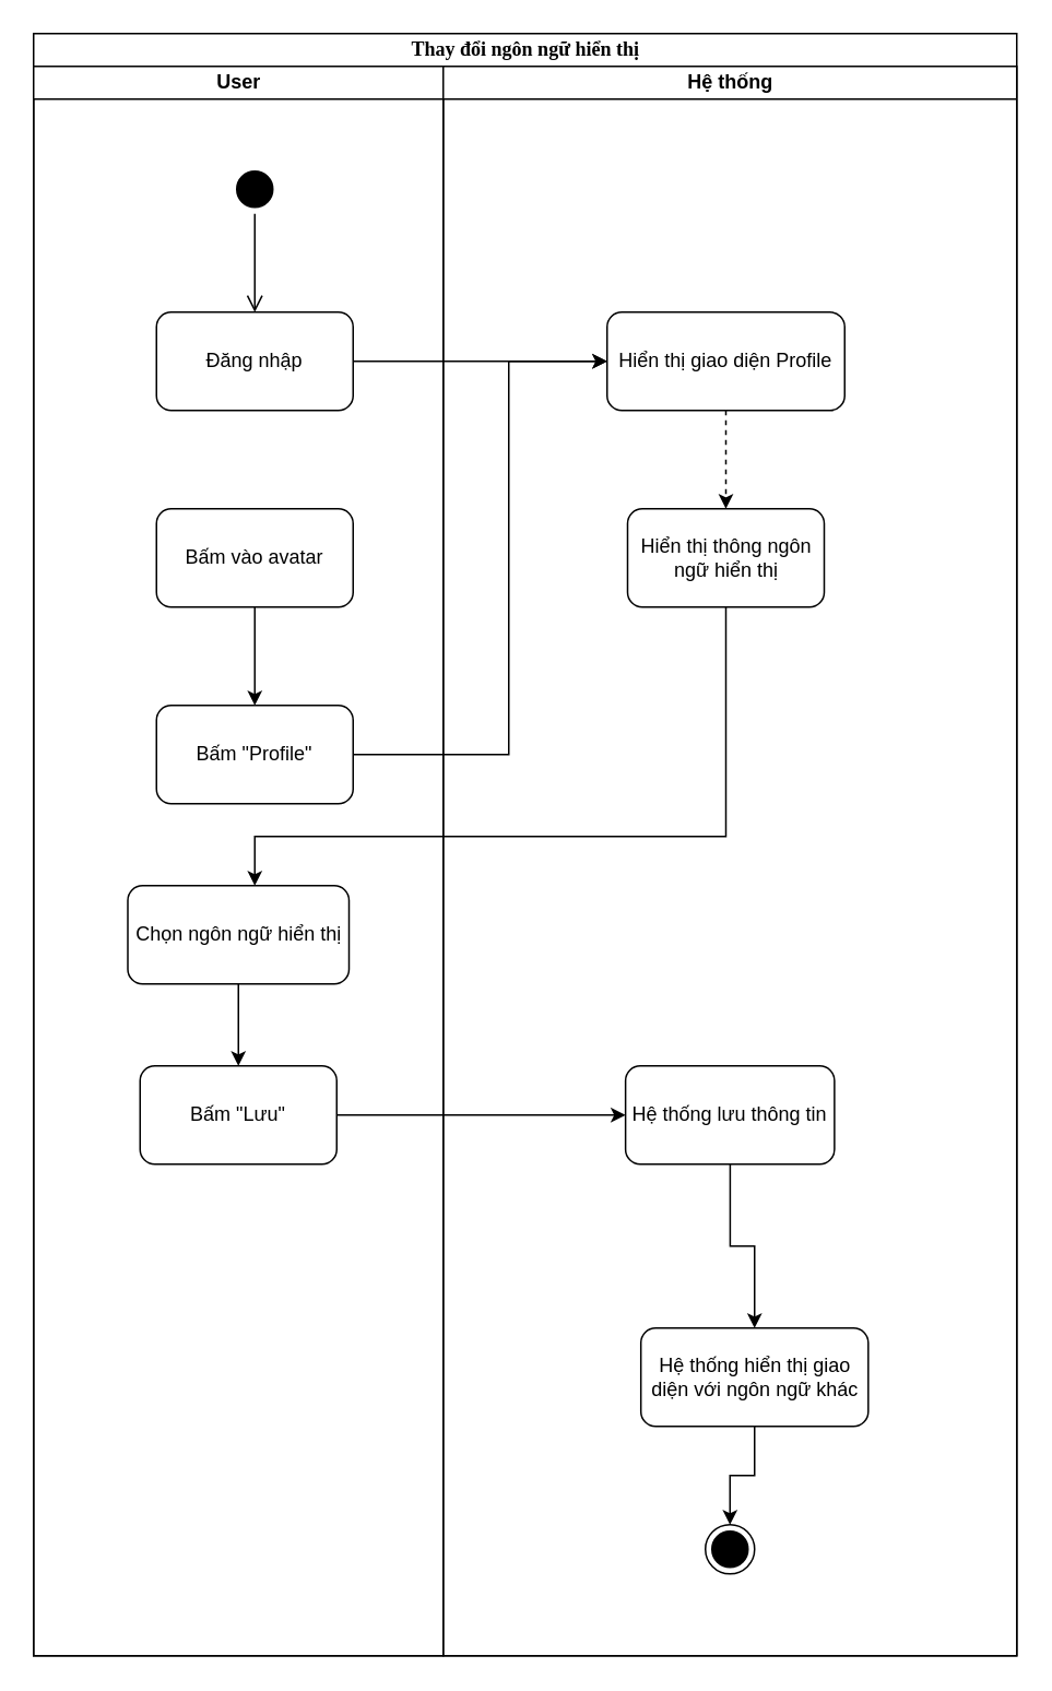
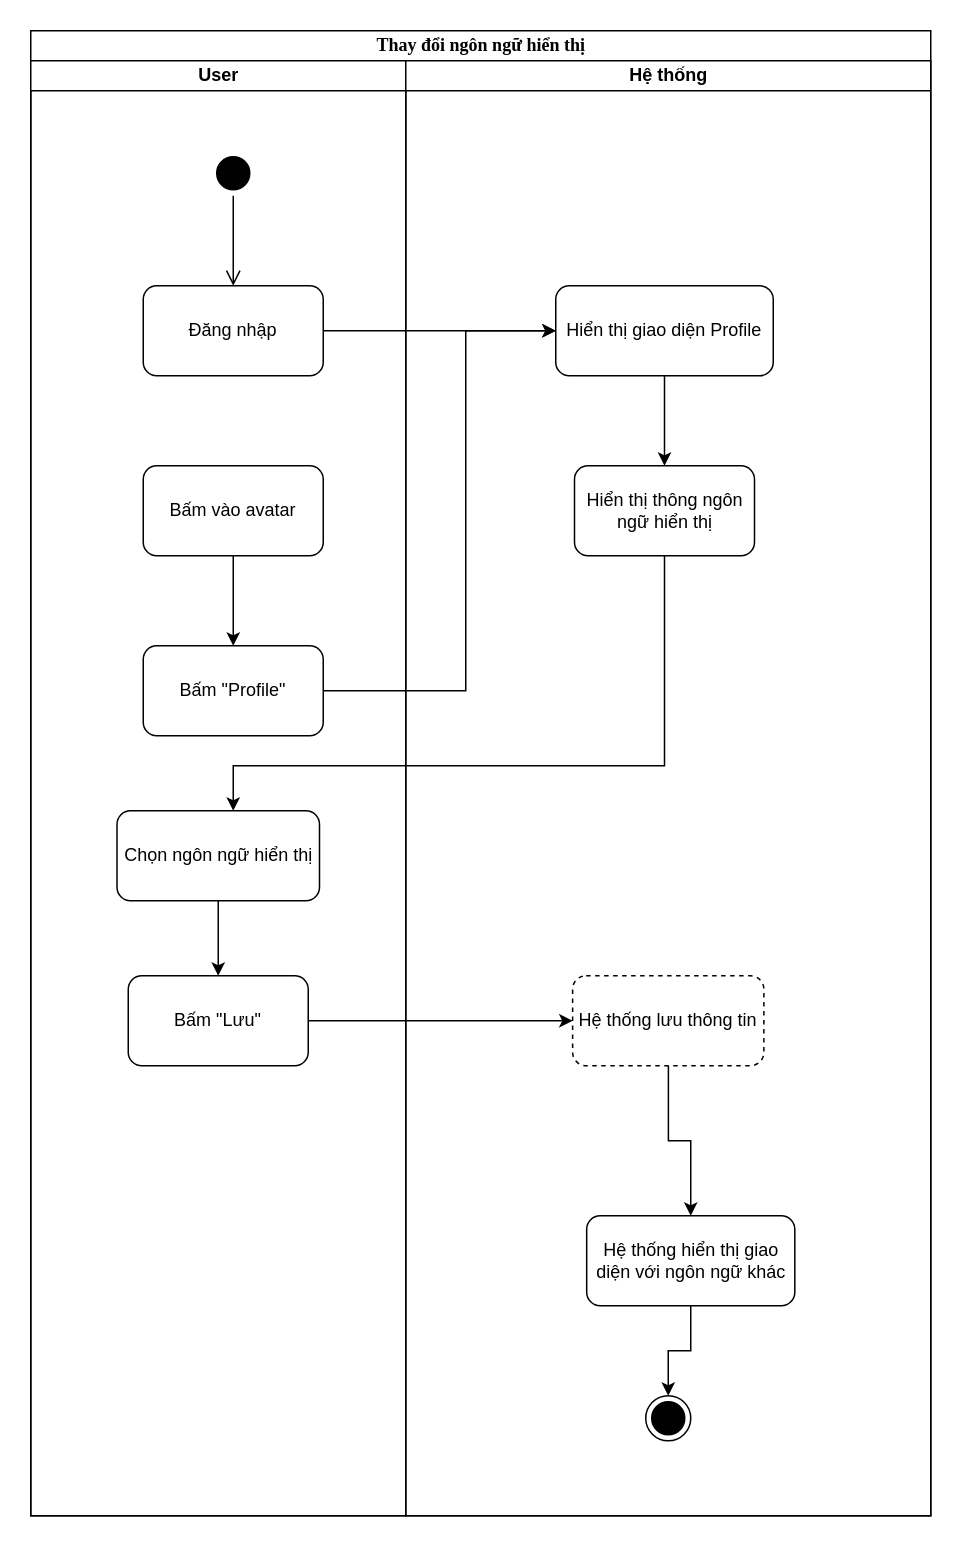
  <mxCell id="0" />
  <mxCell id="1" parent="0" />
  <mxCell id="2" value="Thay đổi ngôn ngữ hiển thị" style="swimlane;html=1;childLayout=stackLayout;startSize=20;rounded=0;shadow=0;comic=0;labelBackgroundColor=none;strokeWidth=1;fontFamily=Verdana;fontSize=12;align=center;" parent="1" vertex="1"><mxGeometry x="20" y="20" width="600" height="990" as="geometry" /></mxCell>
  <mxCell id="3" value="User" style="swimlane;html=1;startSize=20;" parent="2" vertex="1"><mxGeometry y="20" width="250" height="970" as="geometry" /></mxCell>
  <mxCell id="4" style="edgeStyle=orthogonalEdgeStyle;rounded=0;orthogonalLoop=1;jettySize=auto;html=1;entryX=0.5;entryY=0;entryDx=0;entryDy=0;" edge="1" parent="3" source="5" target="6"><mxGeometry relative="1" as="geometry" /></mxCell>
  <mxCell id="5" value="Chọn ngôn ngữ hiển thị" style="rounded=1;whiteSpace=wrap;html=1;" vertex="1" parent="3"><mxGeometry x="57.5" y="500" width="135" height="60" as="geometry" /></mxCell>
  <mxCell id="6" value="Bấm &quot;Lưu&quot;" style="rounded=1;whiteSpace=wrap;html=1;" vertex="1" parent="3"><mxGeometry x="65" y="610" width="120" height="60" as="geometry" /></mxCell>
  <mxCell id="7" style="edgeStyle=orthogonalEdgeStyle;rounded=0;orthogonalLoop=1;jettySize=auto;html=1;" edge="1" parent="2" source="6" target="10"><mxGeometry relative="1" as="geometry" /></mxCell>
  <mxCell id="8" value="Hệ thống" style="swimlane;html=1;startSize=20;" parent="2" vertex="1"><mxGeometry x="250" y="20" width="350" height="970" as="geometry" /></mxCell>
  <mxCell id="9" style="edgeStyle=orthogonalEdgeStyle;rounded=0;orthogonalLoop=1;jettySize=auto;html=1;entryX=0.5;entryY=0;entryDx=0;entryDy=0;" edge="1" parent="8" source="10" target="12"><mxGeometry relative="1" as="geometry" /></mxCell>
- <mxCell id="10" value="Hệ thống lưu thông tin" style="rounded=1;whiteSpace=wrap;html=1;" vertex="1" parent="8"><mxGeometry x="111.25" y="610" width="127.5" height="60" as="geometry" /></mxCell>
+ <mxCell id="10" value="Hệ thống lưu thông tin" style="rounded=1;whiteSpace=wrap;html=1;dashed=1;" vertex="1" parent="8"><mxGeometry x="111.25" y="610" width="127.5" height="60" as="geometry" /></mxCell>
  <mxCell id="11" style="edgeStyle=orthogonalEdgeStyle;rounded=0;orthogonalLoop=1;jettySize=auto;html=1;entryX=0.5;entryY=0;entryDx=0;entryDy=0;" edge="1" parent="8" source="12" target="13"><mxGeometry relative="1" as="geometry" /></mxCell>
  <mxCell id="12" value="Hệ thống hiển thị giao diện với ngôn ngữ khác" style="rounded=1;whiteSpace=wrap;html=1;" vertex="1" parent="8"><mxGeometry x="120.63" y="770" width="138.75" height="60" as="geometry" /></mxCell>
  <mxCell id="13" value="" style="ellipse;html=1;shape=endState;fillColor=#000000;strokeColor=#000000;" vertex="1" parent="8"><mxGeometry x="160" y="890" width="30" height="30" as="geometry" /></mxCell>
  <mxCell id="14" value="" style="ellipse;html=1;shape=startState;fillColor=#000000;strokeColor=#000000;" vertex="1" parent="1"><mxGeometry x="140" y="100" width="30" height="30" as="geometry" /></mxCell>
  <mxCell id="15" value="" style="edgeStyle=orthogonalEdgeStyle;html=1;verticalAlign=bottom;endArrow=open;endSize=8;strokeColor=#000000;rounded=0;entryX=0.5;entryY=0;entryDx=0;entryDy=0;" edge="1" parent="1" source="14" target="17"><mxGeometry relative="1" as="geometry"><mxPoint x="115" y="150" as="targetPoint" /></mxGeometry></mxCell>
  <mxCell id="16" style="edgeStyle=orthogonalEdgeStyle;rounded=0;orthogonalLoop=1;jettySize=auto;html=1;strokeColor=#000000;" edge="1" parent="1" source="17" target="23"><mxGeometry relative="1" as="geometry" /></mxCell>
  <mxCell id="17" value="Đăng nhập" style="rounded=1;whiteSpace=wrap;html=1;strokeColor=#000000;" vertex="1" parent="1"><mxGeometry x="95" y="190" width="120" height="60" as="geometry" /></mxCell>
  <mxCell id="18" style="edgeStyle=orthogonalEdgeStyle;rounded=0;orthogonalLoop=1;jettySize=auto;html=1;entryX=0.5;entryY=0;entryDx=0;entryDy=0;strokeColor=#000000;" edge="1" parent="1" source="19" target="20"><mxGeometry relative="1" as="geometry" /></mxCell>
  <mxCell id="19" value="Bấm vào avatar" style="rounded=1;whiteSpace=wrap;html=1;strokeColor=#000000;" vertex="1" parent="1"><mxGeometry x="95" y="310" width="120" height="60" as="geometry" /></mxCell>
  <mxCell id="20" value="Bấm &quot;Profile&quot;" style="rounded=1;whiteSpace=wrap;html=1;strokeColor=#000000;" vertex="1" parent="1"><mxGeometry x="95" y="430" width="120" height="60" as="geometry" /></mxCell>
  <mxCell id="21" style="edgeStyle=orthogonalEdgeStyle;rounded=0;orthogonalLoop=1;jettySize=auto;html=1;strokeColor=#000000;" edge="1" parent="1" source="20" target="23"><mxGeometry relative="1" as="geometry"><Array as="points"><mxPoint x="310" y="460" /><mxPoint x="310" y="220" /></Array></mxGeometry></mxCell>
- <mxCell id="22" style="edgeStyle=orthogonalEdgeStyle;rounded=0;orthogonalLoop=1;jettySize=auto;html=1;strokeColor=#000000;entryX=0.5;entryY=0;entryDx=0;entryDy=0;dashed=1;" edge="1" parent="1" source="23" target="25"><mxGeometry relative="1" as="geometry"><mxPoint x="153" y="260" as="targetPoint" /></mxGeometry></mxCell>
+ <mxCell id="22" style="edgeStyle=orthogonalEdgeStyle;rounded=0;orthogonalLoop=1;jettySize=auto;html=1;strokeColor=#000000;entryX=0.5;entryY=0;entryDx=0;entryDy=0;" edge="1" parent="1" source="23" target="25"><mxGeometry relative="1" as="geometry"><mxPoint x="153" y="260" as="targetPoint" /></mxGeometry></mxCell>
  <mxCell id="23" value="Hiển thị giao diện Profile" style="rounded=1;whiteSpace=wrap;html=1;strokeColor=#000000;" vertex="1" parent="1"><mxGeometry x="370" y="190" width="145" height="60" as="geometry" /></mxCell>
  <mxCell id="24" style="edgeStyle=orthogonalEdgeStyle;rounded=0;orthogonalLoop=1;jettySize=auto;html=1;" edge="1" parent="1" source="25" target="5"><mxGeometry relative="1" as="geometry"><Array as="points"><mxPoint x="443" y="510" /><mxPoint x="155" y="510" /></Array></mxGeometry></mxCell>
  <mxCell id="25" value="Hiển thị thông ngôn ngữ hiển thị" style="rounded=1;whiteSpace=wrap;html=1;strokeColor=#000000;" vertex="1" parent="1"><mxGeometry x="382.5" y="310" width="120" height="60" as="geometry" /></mxCell>
